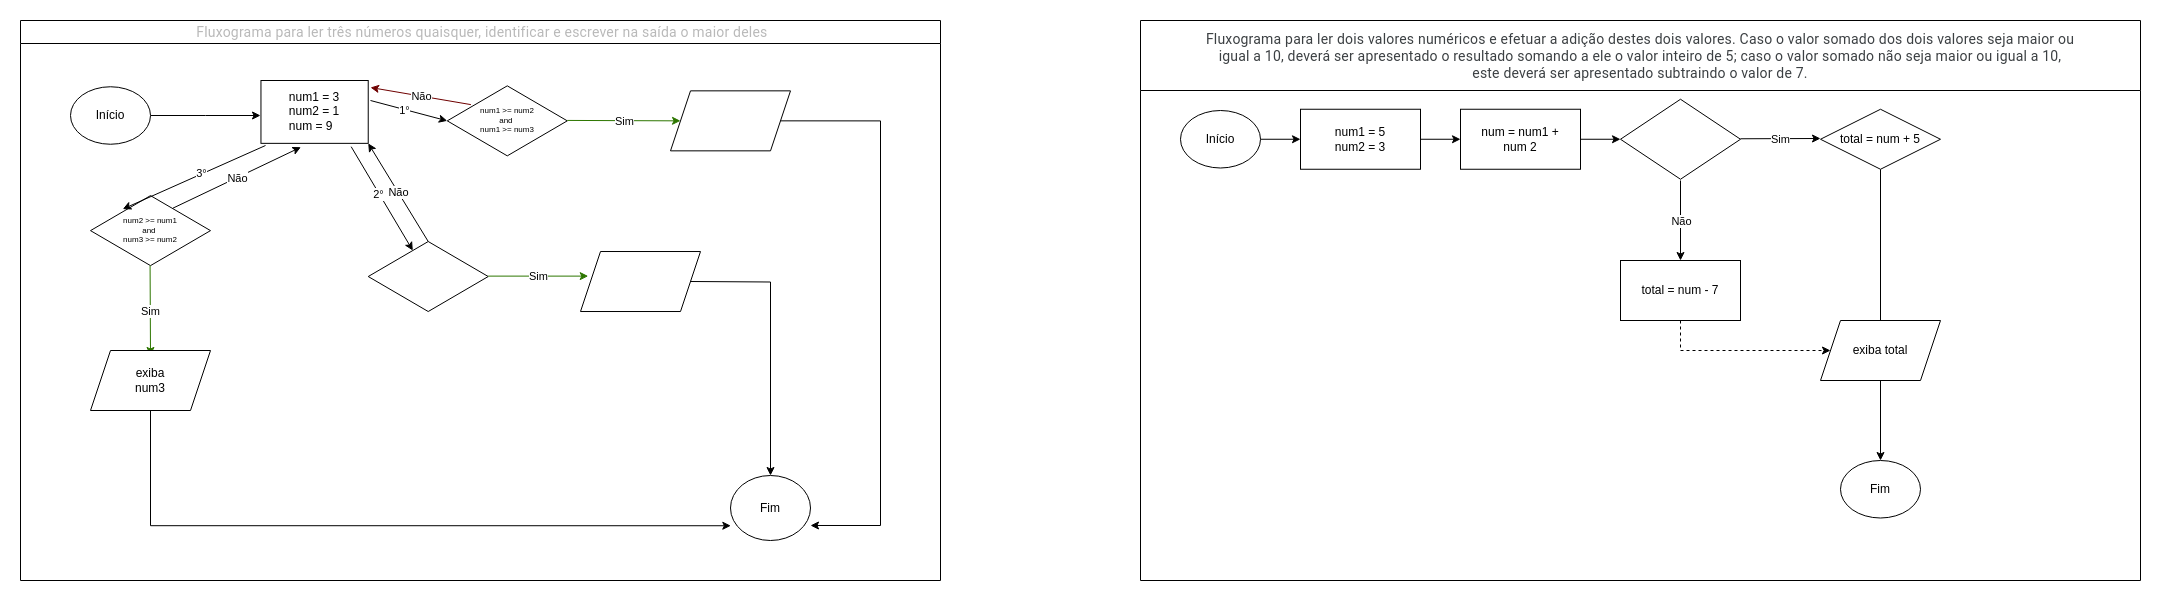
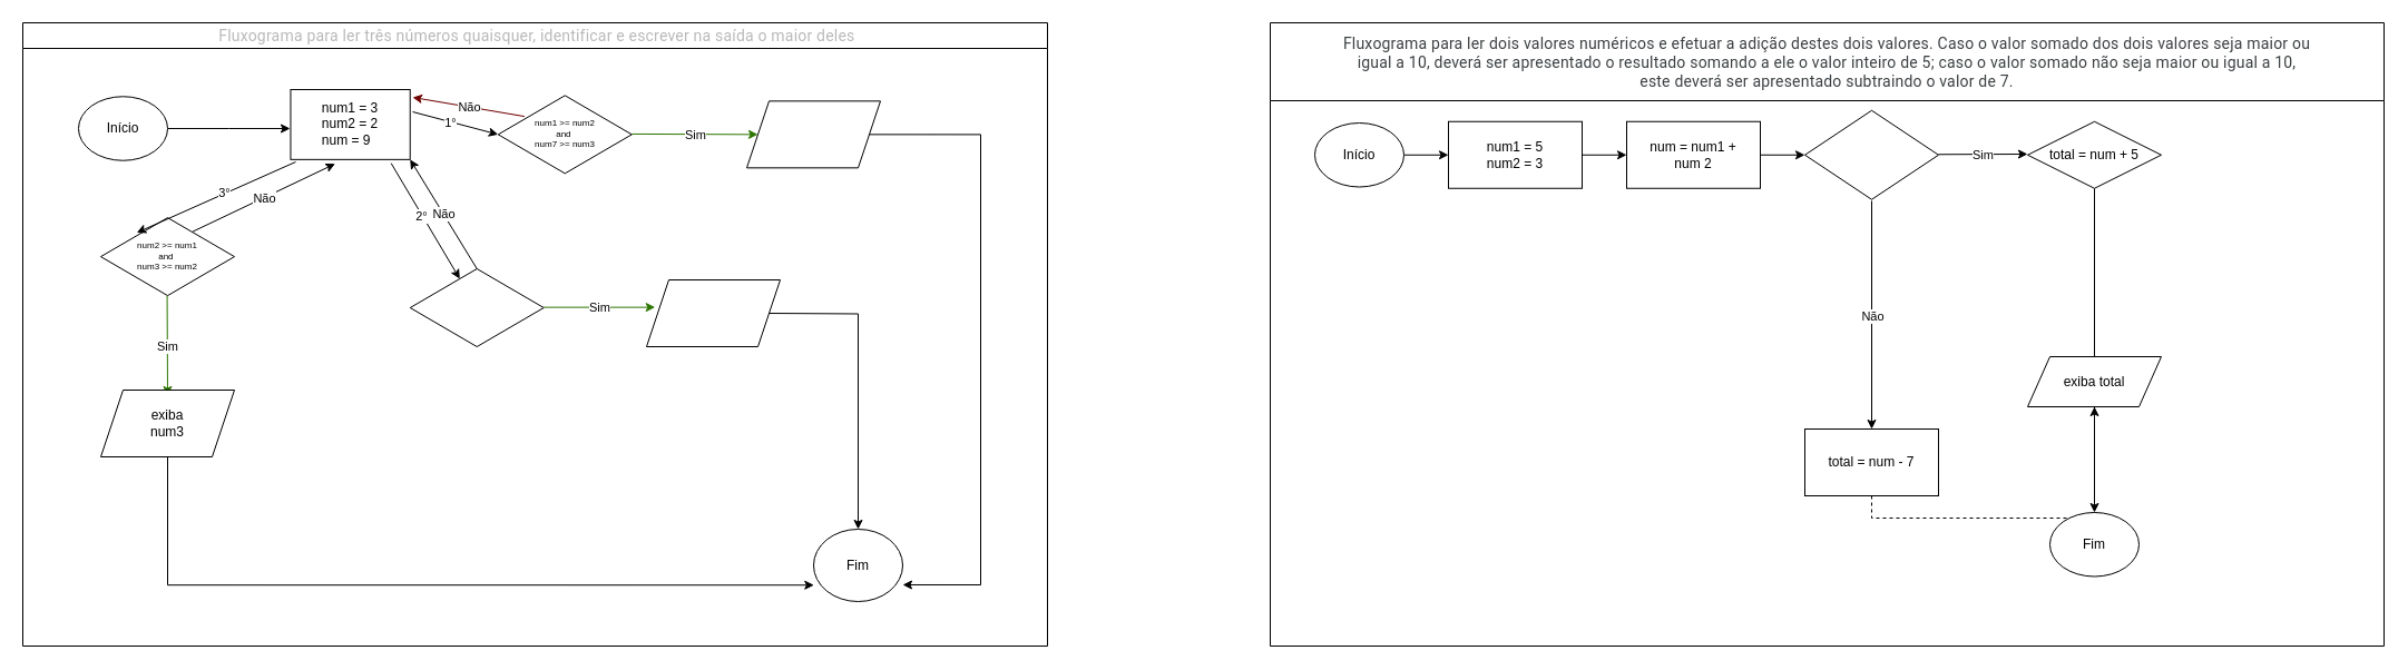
  <mxCell id="0" />
  <mxCell id="1" parent="0" />
  <mxCell id="2" value="&lt;span style=&quot;font-family: Roboto, Arial, sans-serif; font-size: 14px; font-weight: 400; letter-spacing: 0.2px; text-align: start;&quot;&gt;&lt;font style=&quot;color: light-dark(rgb(185, 185, 185), rgb(255, 247, 238));&quot;&gt;&amp;nbsp;Fluxograma para ler três números&amp;nbsp;quaisquer, identificar e escrever na saída o maior deles&lt;/font&gt;&lt;/span&gt;" style="swimlane;whiteSpace=wrap;html=1;startSize=23;" parent="1" vertex="1"><mxGeometry x="20" y="20" width="920" height="560" as="geometry" /></mxCell>
  <mxCell id="3" style="edgeStyle=orthogonalEdgeStyle;rounded=0;orthogonalLoop=1;jettySize=auto;html=1;exitX=1;exitY=0.5;exitDx=0;exitDy=0;" parent="2" source="4" edge="1"><mxGeometry relative="1" as="geometry"><mxPoint x="240.0" y="95" as="targetPoint" /></mxGeometry></mxCell>
  <mxCell id="4" value="" style="ellipse;whiteSpace=wrap;html=1;" parent="2" vertex="1"><mxGeometry x="50" y="66.25" width="80" height="57.5" as="geometry" /></mxCell>
  <mxCell id="5" value="Início" style="text;html=1;align=center;verticalAlign=middle;whiteSpace=wrap;rounded=0;" parent="2" vertex="1"><mxGeometry x="60" y="80" width="60" height="30" as="geometry" /></mxCell>
  <mxCell id="6" value="" style="ellipse;whiteSpace=wrap;html=1;" parent="2" vertex="1"><mxGeometry x="710" y="455" width="80" height="65" as="geometry" /></mxCell>
  <mxCell id="7" value="Fim" style="text;html=1;align=center;verticalAlign=middle;whiteSpace=wrap;rounded=0;" parent="2" vertex="1"><mxGeometry x="720" y="472.5" width="60" height="30" as="geometry" /></mxCell>
  <mxCell id="8" value="" style="rhombus;whiteSpace=wrap;html=1;" parent="2" vertex="1"><mxGeometry x="426.78" y="65.35" width="120" height="70" as="geometry" /></mxCell>
  <mxCell id="9" value="" style="rhombus;whiteSpace=wrap;html=1;" parent="2" vertex="1"><mxGeometry x="347.73" y="221.03" width="120" height="70" as="geometry" /></mxCell>
  <mxCell id="10" value="" style="rhombus;whiteSpace=wrap;html=1;" parent="2" vertex="1"><mxGeometry x="70" y="175.12" width="120" height="70" as="geometry" /></mxCell>
- <mxCell id="11" value="num1 &amp;gt;= num2&lt;div&gt;and&amp;nbsp;&lt;/div&gt;&lt;div&gt;num1 &amp;gt;= num3&lt;/div&gt;" style="text;html=1;align=center;verticalAlign=middle;whiteSpace=wrap;rounded=0;fontSize=8;" parent="2" vertex="1"><mxGeometry x="441.78" y="77.85" width="90" height="45" as="geometry" /></mxCell>
+ <mxCell id="11" value="num1 &amp;gt;= num2&lt;div&gt;and&amp;nbsp;&lt;/div&gt;&lt;div&gt;num7 &amp;gt;= num3&lt;/div&gt;" style="text;html=1;align=center;verticalAlign=middle;whiteSpace=wrap;rounded=0;fontSize=8;" parent="2" vertex="1"><mxGeometry x="441.78" y="77.85" width="90" height="45" as="geometry" /></mxCell>
  <mxCell id="12" value="num2 &amp;gt;= num1&lt;div&gt;and&amp;nbsp;&lt;/div&gt;&lt;div&gt;num3 &amp;gt;= num2&lt;/div&gt;" style="text;html=1;align=center;verticalAlign=middle;whiteSpace=wrap;rounded=0;fontSize=8;" parent="2" vertex="1"><mxGeometry x="85" y="187.62" width="90" height="45" as="geometry" /></mxCell>
  <mxCell id="13" value="" style="endArrow=classic;html=1;rounded=0;fillColor=#a20025;strokeColor=light-dark(#6F0000,#FF3333);exitX=0.197;exitY=0.268;exitDx=0;exitDy=0;exitPerimeter=0;" parent="2" source="8" edge="1"><mxGeometry relative="1" as="geometry"><mxPoint x="446.92" y="61.61" as="sourcePoint" /><mxPoint x="350" y="67" as="targetPoint" /><Array as="points" /></mxGeometry></mxCell>
  <mxCell id="14" value="Não" style="edgeLabel;resizable=0;html=1;;align=center;verticalAlign=middle;" parent="13" connectable="0" vertex="1"><mxGeometry relative="1" as="geometry" /></mxCell>
  <mxCell id="15" value="&lt;div&gt;&lt;br&gt;&lt;/div&gt;" style="edgeLabel;html=1;align=center;verticalAlign=middle;resizable=0;points=[];" parent="13" vertex="1" connectable="0"><mxGeometry x="0.043" y="2" relative="1" as="geometry"><mxPoint x="37" y="5" as="offset" /></mxGeometry></mxCell>
  <mxCell id="16" value="" style="endArrow=classic;html=1;rounded=0;entryX=0;entryY=0.5;entryDx=0;entryDy=0;" parent="2" target="8" edge="1"><mxGeometry relative="1" as="geometry"><mxPoint x="350" y="80" as="sourcePoint" /><mxPoint x="410" y="79" as="targetPoint" /></mxGeometry></mxCell>
  <mxCell id="17" value="1°" style="edgeLabel;html=1;align=center;verticalAlign=middle;resizable=0;points=[];" parent="16" vertex="1" connectable="0"><mxGeometry x="-0.107" y="-1" relative="1" as="geometry"><mxPoint as="offset" /></mxGeometry></mxCell>
  <mxCell id="18" value="" style="endArrow=classic;html=1;rounded=0;exitX=0.839;exitY=1.02;exitDx=0;exitDy=0;exitPerimeter=0;" parent="2" target="9" edge="1"><mxGeometry relative="1" as="geometry"><mxPoint x="330.68" y="126.2" as="sourcePoint" /><mxPoint x="390" y="123" as="targetPoint" /><Array as="points" /></mxGeometry></mxCell>
  <mxCell id="19" value="2°" style="edgeLabel;html=1;align=center;verticalAlign=middle;resizable=0;points=[];" parent="18" vertex="1" connectable="0"><mxGeometry x="-0.107" y="-1" relative="1" as="geometry"><mxPoint as="offset" /></mxGeometry></mxCell>
  <mxCell id="20" value="" style="endArrow=classic;html=1;rounded=0;entryX=0.269;entryY=0.192;entryDx=0;entryDy=0;entryPerimeter=0;" parent="2" target="10" edge="1"><mxGeometry relative="1" as="geometry"><mxPoint x="245" y="125" as="sourcePoint" /><mxPoint x="335" y="199" as="targetPoint" /><Array as="points" /></mxGeometry></mxCell>
  <mxCell id="21" value="3°" style="edgeLabel;html=1;align=center;verticalAlign=middle;resizable=0;points=[];" parent="20" vertex="1" connectable="0"><mxGeometry x="-0.107" y="-1" relative="1" as="geometry"><mxPoint as="offset" /></mxGeometry></mxCell>
  <mxCell id="22" value="" style="endArrow=classic;html=1;rounded=0;fillColor=#60a917;strokeColor=#2D7600;entryX=0;entryY=0.5;entryDx=0;entryDy=0;" parent="2" edge="1" target="38"><mxGeometry relative="1" as="geometry"><mxPoint x="546.78" y="99.93" as="sourcePoint" /><mxPoint x="646.78" y="99.93" as="targetPoint" /></mxGeometry></mxCell>
  <mxCell id="23" value="Sim" style="edgeLabel;resizable=0;html=1;;align=center;verticalAlign=middle;" parent="22" connectable="0" vertex="1"><mxGeometry relative="1" as="geometry" /></mxCell>
  <mxCell id="24" value="" style="endArrow=classic;html=1;rounded=0;entryX=1;entryY=1;entryDx=0;entryDy=0;exitX=0.5;exitY=0;exitDx=0;exitDy=0;strokeColor=light-dark(#000000,#FF3333);" parent="2" source="9" target="41" edge="1"><mxGeometry relative="1" as="geometry"><mxPoint x="480" y="187.5" as="sourcePoint" /><mxPoint x="336.154" y="106.538" as="targetPoint" /><Array as="points" /></mxGeometry></mxCell>
  <mxCell id="25" value="Não" style="edgeLabel;resizable=0;html=1;;align=center;verticalAlign=middle;" parent="24" connectable="0" vertex="1"><mxGeometry relative="1" as="geometry" /></mxCell>
  <mxCell id="26" value="&lt;div&gt;&lt;br&gt;&lt;/div&gt;" style="edgeLabel;html=1;align=center;verticalAlign=middle;resizable=0;points=[];" parent="24" vertex="1" connectable="0"><mxGeometry x="0.043" y="2" relative="1" as="geometry"><mxPoint as="offset" /></mxGeometry></mxCell>
  <mxCell id="27" value="" style="endArrow=classic;html=1;rounded=0;fillColor=#60a917;strokeColor=#2D7600;" parent="2" edge="1"><mxGeometry relative="1" as="geometry"><mxPoint x="467.73" y="255.61" as="sourcePoint" /><mxPoint x="567.73" y="255.61" as="targetPoint" /></mxGeometry></mxCell>
  <mxCell id="28" value="Sim" style="edgeLabel;resizable=0;html=1;;align=center;verticalAlign=middle;" parent="27" connectable="0" vertex="1"><mxGeometry relative="1" as="geometry" /></mxCell>
  <mxCell id="29" value="" style="endArrow=classic;html=1;rounded=0;entryX=0.42;entryY=1.028;entryDx=0;entryDy=0;exitX=0.75;exitY=0;exitDx=0;exitDy=0;strokeColor=light-dark(#000000,#FF3333);entryPerimeter=0;" parent="2" source="12" edge="1"><mxGeometry relative="1" as="geometry"><mxPoint x="400" y="205" as="sourcePoint" /><mxPoint x="280.4" y="126.68" as="targetPoint" /><Array as="points" /></mxGeometry></mxCell>
  <mxCell id="30" value="Não" style="edgeLabel;resizable=0;html=1;;align=center;verticalAlign=middle;" parent="29" connectable="0" vertex="1"><mxGeometry relative="1" as="geometry" /></mxCell>
  <mxCell id="31" value="&lt;div&gt;&lt;br&gt;&lt;/div&gt;" style="edgeLabel;html=1;align=center;verticalAlign=middle;resizable=0;points=[];" parent="29" vertex="1" connectable="0"><mxGeometry x="0.043" y="2" relative="1" as="geometry"><mxPoint as="offset" /></mxGeometry></mxCell>
  <mxCell id="32" value="" style="endArrow=classic;html=1;rounded=0;fillColor=#60a917;strokeColor=#2D7600;entryX=0.5;entryY=0.083;entryDx=0;entryDy=0;entryPerimeter=0;" parent="2" target="34" edge="1"><mxGeometry relative="1" as="geometry"><mxPoint x="129.58" y="245.12" as="sourcePoint" /><mxPoint x="130" y="335.12" as="targetPoint" /></mxGeometry></mxCell>
  <mxCell id="33" value="Sim" style="edgeLabel;resizable=0;html=1;;align=center;verticalAlign=middle;" parent="32" connectable="0" vertex="1"><mxGeometry relative="1" as="geometry" /></mxCell>
  <mxCell id="34" value="" style="shape=parallelogram;perimeter=parallelogramPerimeter;whiteSpace=wrap;html=1;fixedSize=1;" parent="2" vertex="1"><mxGeometry x="70" y="330" width="120" height="60" as="geometry" /></mxCell>
  <mxCell id="35" value="exiba num3" style="text;html=1;align=center;verticalAlign=middle;whiteSpace=wrap;rounded=0;" parent="2" vertex="1"><mxGeometry x="100" y="345" width="60" height="30" as="geometry" /></mxCell>
  <mxCell id="36" value="" style="shape=parallelogram;perimeter=parallelogramPerimeter;whiteSpace=wrap;html=1;fixedSize=1;" parent="2" vertex="1"><mxGeometry x="560" y="231.03" width="120" height="60" as="geometry" /></mxCell>
  <mxCell id="37" style="edgeStyle=orthogonalEdgeStyle;rounded=0;orthogonalLoop=1;jettySize=auto;html=1;" parent="2" target="6" edge="1"><mxGeometry relative="1" as="geometry"><mxPoint x="670" y="261" as="sourcePoint" /></mxGeometry></mxCell>
  <mxCell id="38" value="" style="shape=parallelogram;perimeter=parallelogramPerimeter;whiteSpace=wrap;html=1;fixedSize=1;" parent="2" vertex="1"><mxGeometry x="650" y="70.35" width="120" height="60" as="geometry" /></mxCell>
  <mxCell id="39" style="edgeStyle=orthogonalEdgeStyle;rounded=0;orthogonalLoop=1;jettySize=auto;html=1;exitX=0.5;exitY=1;exitDx=0;exitDy=0;entryX=0.004;entryY=0.773;entryDx=0;entryDy=0;entryPerimeter=0;" parent="2" source="34" target="6" edge="1"><mxGeometry relative="1" as="geometry" /></mxCell>
  <mxCell id="40" style="edgeStyle=orthogonalEdgeStyle;rounded=0;orthogonalLoop=1;jettySize=auto;html=1;exitX=1;exitY=0.5;exitDx=0;exitDy=0;entryX=1;entryY=0.769;entryDx=0;entryDy=0;entryPerimeter=0;" parent="2" source="38" target="6" edge="1"><mxGeometry relative="1" as="geometry"><Array as="points"><mxPoint x="860" y="100" /><mxPoint x="860" y="505" /></Array></mxGeometry></mxCell>
  <mxCell id="41" value="" style="rounded=0;whiteSpace=wrap;html=1;" vertex="1" parent="2"><mxGeometry x="240.46" y="60" width="107.27" height="62.85" as="geometry" /></mxCell>
- <mxCell id="42" value="&lt;span style=&quot;text-align: left;&quot;&gt;num1 = 3&lt;/span&gt;&lt;div style=&quot;text-align: left;&quot;&gt;num2 = 1&lt;/div&gt;&lt;div style=&quot;text-align: left;&quot;&gt;&lt;span style=&quot;background-color: transparent; color: light-dark(rgb(0, 0, 0), rgb(255, 255, 255));&quot;&gt;num = 9&lt;/span&gt;&lt;/div&gt;" style="text;html=1;align=center;verticalAlign=middle;whiteSpace=wrap;rounded=0;" vertex="1" parent="2"><mxGeometry x="264.09" y="76.43" width="60" height="30" as="geometry" /></mxCell>
+ <mxCell id="42" value="&lt;span style=&quot;text-align: left;&quot;&gt;num1 = 3&lt;/span&gt;&lt;div style=&quot;text-align: left;&quot;&gt;num2 = 2&lt;/div&gt;&lt;div style=&quot;text-align: left;&quot;&gt;&lt;span style=&quot;background-color: transparent; color: light-dark(rgb(0, 0, 0), rgb(255, 255, 255));&quot;&gt;num = 9&lt;/span&gt;&lt;/div&gt;" style="text;html=1;align=center;verticalAlign=middle;whiteSpace=wrap;rounded=0;" vertex="1" parent="2"><mxGeometry x="264.09" y="76.43" width="60" height="30" as="geometry" /></mxCell>
  <mxCell id="43" value="" style="swimlane;whiteSpace=wrap;html=1;startSize=70;" parent="1" vertex="1"><mxGeometry x="1140" y="20" width="1000" height="560" as="geometry" /></mxCell>
  <mxCell id="44" value="&lt;span style=&quot;color: rgb(60, 64, 67); font-family: Roboto, Arial, sans-serif; font-size: 14px; letter-spacing: 0.2px; text-align: start;&quot;&gt;Fluxograma para ler dois valores numéricos&amp;nbsp;e efetuar a adição destes dois valores. Caso o valor somado dos dois valores&amp;nbsp;seja maior ou igual a 10, deverá ser apresentado o resultado somando a ele o&amp;nbsp;valor inteiro de 5; caso o valor somado não seja maior ou igual a 10, este&amp;nbsp;deverá ser apresentado subtraindo o valor de 7.&lt;/span&gt;" style="text;html=1;align=center;verticalAlign=middle;whiteSpace=wrap;rounded=0;" parent="43" vertex="1"><mxGeometry x="50" y="6.25" width="900" height="60" as="geometry" /></mxCell>
  <mxCell id="45" style="edgeStyle=orthogonalEdgeStyle;rounded=0;orthogonalLoop=1;jettySize=auto;html=1;exitX=1;exitY=0.5;exitDx=0;exitDy=0;entryX=0;entryY=0.5;entryDx=0;entryDy=0;" edge="1" parent="43" source="46" target="49"><mxGeometry relative="1" as="geometry" /></mxCell>
  <mxCell id="46" value="" style="ellipse;whiteSpace=wrap;html=1;" vertex="1" parent="43"><mxGeometry x="40" y="90" width="80" height="57.5" as="geometry" /></mxCell>
  <mxCell id="47" value="Início" style="text;html=1;align=center;verticalAlign=middle;whiteSpace=wrap;rounded=0;" vertex="1" parent="43"><mxGeometry x="50" y="103.75" width="60" height="30" as="geometry" /></mxCell>
  <mxCell id="48" style="edgeStyle=orthogonalEdgeStyle;rounded=0;orthogonalLoop=1;jettySize=auto;html=1;exitX=1;exitY=0.5;exitDx=0;exitDy=0;entryX=0;entryY=0.5;entryDx=0;entryDy=0;" edge="1" parent="43" source="49" target="52"><mxGeometry relative="1" as="geometry" /></mxCell>
  <mxCell id="49" value="" style="rounded=0;whiteSpace=wrap;html=1;" vertex="1" parent="43"><mxGeometry x="160" y="88.75" width="120" height="60" as="geometry" /></mxCell>
  <mxCell id="50" value="num1 = 5&lt;div&gt;num2 = 3&lt;/div&gt;" style="text;html=1;align=center;verticalAlign=middle;whiteSpace=wrap;rounded=0;" vertex="1" parent="43"><mxGeometry x="190" y="103.75" width="60" height="30" as="geometry" /></mxCell>
  <mxCell id="51" style="edgeStyle=orthogonalEdgeStyle;rounded=0;orthogonalLoop=1;jettySize=auto;html=1;exitX=1;exitY=0.5;exitDx=0;exitDy=0;entryX=0;entryY=0.5;entryDx=0;entryDy=0;" edge="1" parent="43" source="52" target="54"><mxGeometry relative="1" as="geometry" /></mxCell>
  <mxCell id="52" value="" style="rounded=0;whiteSpace=wrap;html=1;" vertex="1" parent="43"><mxGeometry x="320" y="88.75" width="120" height="60" as="geometry" /></mxCell>
  <mxCell id="53" value="num = num1 + num 2" style="text;html=1;align=center;verticalAlign=middle;whiteSpace=wrap;rounded=0;" vertex="1" parent="43"><mxGeometry x="330" y="105.63" width="100" height="26.25" as="geometry" /></mxCell>
  <mxCell id="54" value="" style="rhombus;whiteSpace=wrap;html=1;" vertex="1" parent="43"><mxGeometry x="480" y="78.75" width="120" height="80" as="geometry" /></mxCell>
  <mxCell id="55" style="edgeStyle=orthogonalEdgeStyle;rounded=0;orthogonalLoop=1;jettySize=auto;html=1;exitX=0.5;exitY=1;exitDx=0;exitDy=0;dashed=1;" edge="1" parent="43" source="56" target="64"><mxGeometry relative="1" as="geometry" /></mxCell>
- <mxCell id="56" value="total = num - 7" style="whiteSpace=wrap;html=1;" vertex="1" parent="43"><mxGeometry x="480" y="240" width="120" height="60" as="geometry" /></mxCell>
+ <mxCell id="56" value="total = num - 7" style="whiteSpace=wrap;html=1;" vertex="1" parent="43"><mxGeometry x="480" y="365" width="120" height="60" as="geometry" /></mxCell>
  <mxCell id="57" style="edgeStyle=orthogonalEdgeStyle;rounded=0;orthogonalLoop=1;jettySize=auto;html=1;exitX=0.5;exitY=1;exitDx=0;exitDy=0;entryX=0.5;entryY=0;entryDx=0;entryDy=0;endArrow=none;" edge="1" parent="43" source="58" target="64"><mxGeometry relative="1" as="geometry" /></mxCell>
  <mxCell id="58" value="total = num + 5" style="rhombus;whiteSpace=wrap;html=1;" vertex="1" parent="43"><mxGeometry x="680" y="88.75" width="120" height="60" as="geometry" /></mxCell>
  <mxCell id="59" value="" style="endArrow=classic;html=1;rounded=0;" edge="1" parent="43"><mxGeometry relative="1" as="geometry"><mxPoint x="600" y="118.28" as="sourcePoint" /><mxPoint x="680" y="118" as="targetPoint" /></mxGeometry></mxCell>
  <mxCell id="60" value="Sim" style="edgeLabel;resizable=0;html=1;;align=center;verticalAlign=middle;" connectable="0" vertex="1" parent="59"><mxGeometry relative="1" as="geometry" /></mxCell>
  <mxCell id="61" value="" style="endArrow=classic;html=1;rounded=0;entryX=0.5;entryY=0;entryDx=0;entryDy=0;" edge="1" parent="43" target="56"><mxGeometry relative="1" as="geometry"><mxPoint x="540" y="160" as="sourcePoint" /><mxPoint x="590" y="190" as="targetPoint" /></mxGeometry></mxCell>
  <mxCell id="62" value="Não" style="edgeLabel;resizable=0;html=1;;align=center;verticalAlign=middle;" connectable="0" vertex="1" parent="61"><mxGeometry relative="1" as="geometry" /></mxCell>
  <mxCell id="63" style="edgeStyle=orthogonalEdgeStyle;rounded=0;orthogonalLoop=1;jettySize=auto;html=1;exitX=0.5;exitY=1;exitDx=0;exitDy=0;entryX=0.5;entryY=0;entryDx=0;entryDy=0;" edge="1" parent="43" source="64" target="65"><mxGeometry relative="1" as="geometry" /></mxCell>
- <mxCell id="64" value="exiba total" style="shape=parallelogram;perimeter=parallelogramPerimeter;whiteSpace=wrap;html=1;fixedSize=1;" vertex="1" parent="43"><mxGeometry x="680" y="300" width="120" height="60" as="geometry" /></mxCell>
+ <mxCell id="64" value="exiba total" style="shape=parallelogram;perimeter=parallelogramPerimeter;whiteSpace=wrap;html=1;fixedSize=1;" vertex="1" parent="43"><mxGeometry x="680" y="300" width="120" height="45" as="geometry" /></mxCell>
  <mxCell id="65" value="Fim" style="ellipse;whiteSpace=wrap;html=1;" vertex="1" parent="43"><mxGeometry x="700" y="440" width="80" height="57.5" as="geometry" /></mxCell>
